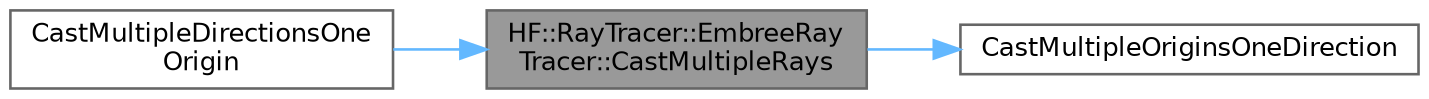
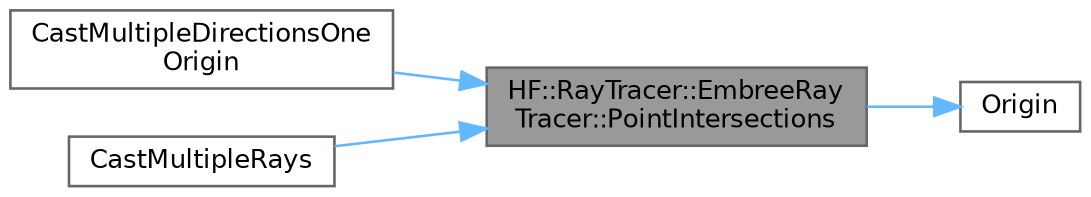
  digraph {
    rankdir=RL
    node [color=grey40 fillcolor=white fontname=Helvetica fontsize=10 shape=box style=filled]
    edge [color=steelblue1 dir=back fontname=Helvetica fontsize=10 labelfontname=Helvetica labelfontsize=10 style=solid]
-   n1 [color=gray40 fillcolor=grey60 fontcolor=black height=0.2 label="HF::RayTracer::EmbreeRay\lTracer::CastMultipleRays" width=0.4]
+   n1 [color=gray40 fillcolor=grey60 fontcolor=black height=0.2 label="HF::RayTracer::EmbreeRay\lTracer::PointIntersections" width=0.4]
    n2 [height=0.2 label="CastMultipleDirectionsOne\lOrigin" width=0.4]
-   n4 [height=0.2 label=CastMultipleOriginsOneDirection width=0.4]
+   n3 [height=0.2 label=CastMultipleRays width=0.4]
+   n4 [height=0.2 label=Origin width=0.4]
    n1 -> n2
+   n1 -> n3
    n4 -> n1
  }
